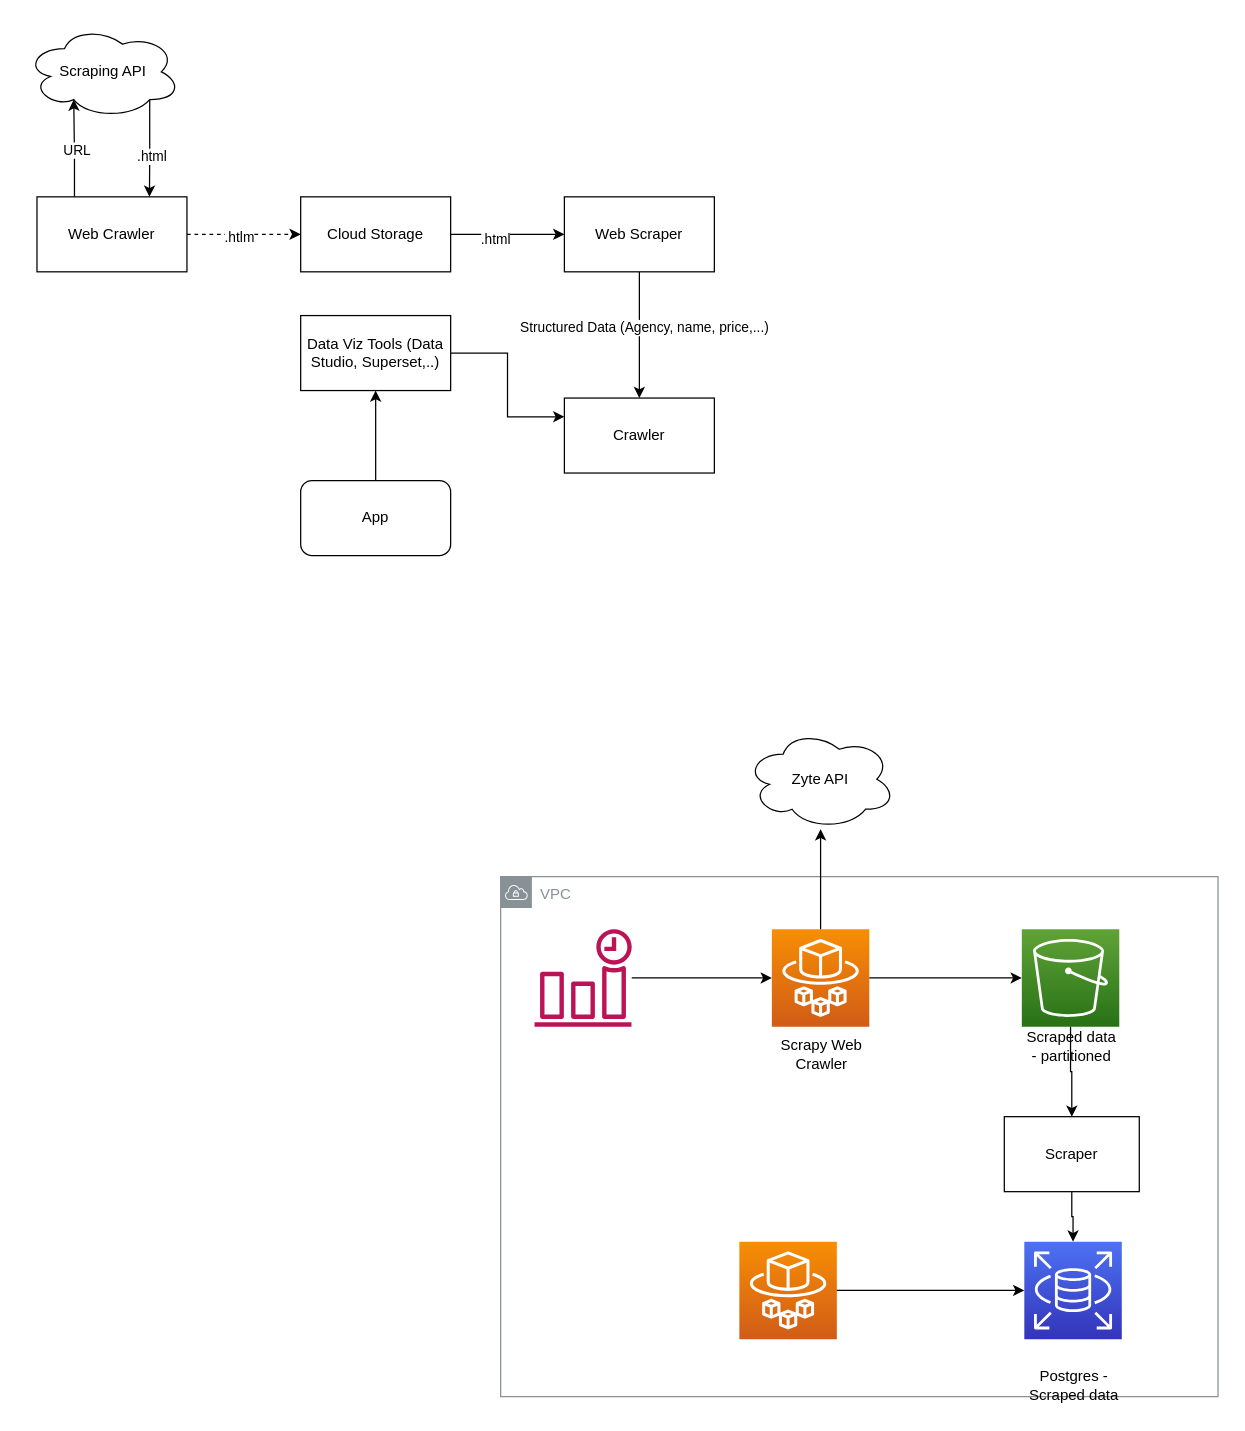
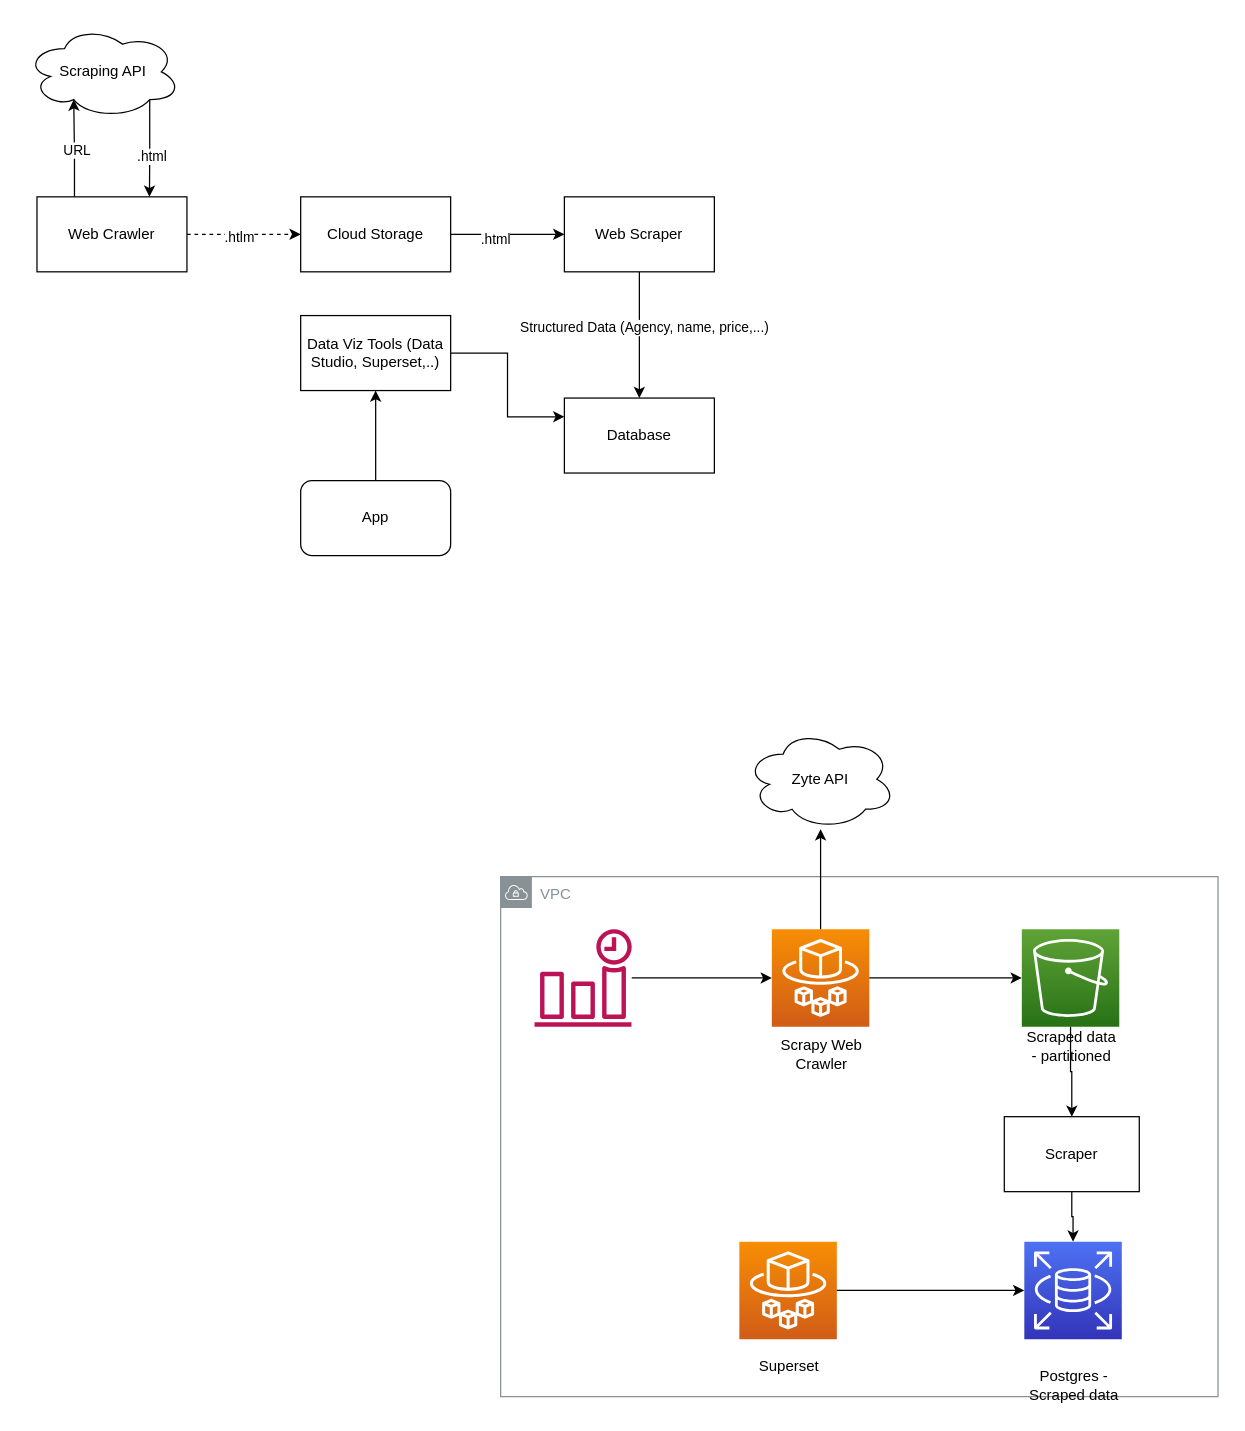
  <mxCell id="0" />
  <mxCell id="1" parent="0" />
  <mxCell id="2" value="VPC" style="outlineConnect=0;gradientColor=none;html=1;whiteSpace=wrap;fontSize=12;fontStyle=0;shape=mxgraph.aws4.group;grIcon=mxgraph.aws4.group_vpc;strokeColor=#879196;fillColor=none;verticalAlign=top;align=left;spacingLeft=30;fontColor=#879196;dashed=0;" parent="1" vertex="1"><mxGeometry x="400" y="701" width="574" height="416" as="geometry" /></mxCell>
  <mxCell id="3" value="Zyte API" style="ellipse;shape=cloud;whiteSpace=wrap;html=1;" parent="1" vertex="1"><mxGeometry x="596" y="583" width="120" height="80" as="geometry" /></mxCell>
  <mxCell id="4" value="" style="group" parent="1" vertex="1" connectable="0"><mxGeometry x="617" y="743" width="80" height="110" as="geometry" /></mxCell>
  <mxCell id="5" value="" style="points=[[0,0,0],[0.25,0,0],[0.5,0,0],[0.75,0,0],[1,0,0],[0,1,0],[0.25,1,0],[0.5,1,0],[0.75,1,0],[1,1,0],[0,0.25,0],[0,0.5,0],[0,0.75,0],[1,0.25,0],[1,0.5,0],[1,0.75,0]];outlineConnect=0;fontColor=#232F3E;gradientColor=#F78E04;gradientDirection=north;fillColor=#D05C17;strokeColor=#ffffff;dashed=0;verticalLabelPosition=bottom;verticalAlign=top;align=center;html=1;fontSize=12;fontStyle=0;aspect=fixed;shape=mxgraph.aws4.resourceIcon;resIcon=mxgraph.aws4.fargate;" parent="4" vertex="1"><mxGeometry width="78" height="78" as="geometry" /></mxCell>
  <mxCell id="6" value="&lt;div&gt;Scrapy Web Crawler&lt;br&gt;&lt;/div&gt;" style="text;html=1;strokeColor=none;fillColor=none;align=center;verticalAlign=middle;whiteSpace=wrap;rounded=0;" parent="4" vertex="1"><mxGeometry y="90" width="80" height="20" as="geometry" /></mxCell>
  <mxCell id="7" value="" style="edgeStyle=orthogonalEdgeStyle;rounded=0;orthogonalLoop=1;jettySize=auto;html=1;" parent="1" source="5" target="3" edge="1"><mxGeometry relative="1" as="geometry" /></mxCell>
  <mxCell id="8" value="" style="edgeStyle=orthogonalEdgeStyle;rounded=0;orthogonalLoop=1;jettySize=auto;html=1;entryX=0;entryY=0.5;entryDx=0;entryDy=0;entryPerimeter=0;" parent="1" source="14" target="5" edge="1"><mxGeometry relative="1" as="geometry"><mxPoint x="565.068" y="782" as="targetPoint" /></mxGeometry></mxCell>
  <mxCell id="9" value="" style="edgeStyle=orthogonalEdgeStyle;rounded=0;orthogonalLoop=1;jettySize=auto;html=1;entryX=0;entryY=0.5;entryDx=0;entryDy=0;entryPerimeter=0;" parent="1" source="5" target="11" edge="1"><mxGeometry relative="1" as="geometry"><mxPoint x="775" y="782" as="targetPoint" /></mxGeometry></mxCell>
  <mxCell id="10" value="" style="group" parent="1" vertex="1" connectable="0"><mxGeometry x="817" y="743" width="80" height="110" as="geometry" /></mxCell>
  <mxCell id="11" value="" style="points=[[0,0,0],[0.25,0,0],[0.5,0,0],[0.75,0,0],[1,0,0],[0,1,0],[0.25,1,0],[0.5,1,0],[0.75,1,0],[1,1,0],[0,0.25,0],[0,0.5,0],[0,0.75,0],[1,0.25,0],[1,0.5,0],[1,0.75,0]];outlineConnect=0;fontColor=#232F3E;gradientColor=#60A337;gradientDirection=north;fillColor=#277116;strokeColor=#ffffff;dashed=0;verticalLabelPosition=bottom;verticalAlign=top;align=center;html=1;fontSize=12;fontStyle=0;aspect=fixed;shape=mxgraph.aws4.resourceIcon;resIcon=mxgraph.aws4.s3;" parent="10" vertex="1"><mxGeometry width="78" height="78" as="geometry" /></mxCell>
  <mxCell id="12" value="Scraped data - partitioned" style="text;html=1;strokeColor=none;fillColor=none;align=center;verticalAlign=middle;whiteSpace=wrap;rounded=0;" parent="10" vertex="1"><mxGeometry y="78" width="80" height="32" as="geometry" /></mxCell>
  <mxCell id="13" value="" style="group" parent="1" vertex="1" connectable="0"><mxGeometry x="427" y="743" width="80" height="120" as="geometry" /></mxCell>
  <mxCell id="14" value="" style="outlineConnect=0;fontColor=#232F3E;gradientColor=none;fillColor=#BC1356;strokeColor=none;dashed=0;verticalLabelPosition=bottom;verticalAlign=top;align=center;html=1;fontSize=12;fontStyle=0;aspect=fixed;pointerEvents=1;shape=mxgraph.aws4.event_time_based;" parent="13" vertex="1"><mxGeometry width="78" height="78" as="geometry" /></mxCell>
  <mxCell id="15" value="&lt;div&gt;Postgres - Scraped data&lt;/div&gt;" style="text;html=1;strokeColor=none;fillColor=none;align=center;verticalAlign=middle;whiteSpace=wrap;rounded=0;" parent="1" vertex="1"><mxGeometry x="821" y="1093" width="76" height="30" as="geometry" /></mxCell>
  <mxCell id="16" value="" style="points=[[0,0,0],[0.25,0,0],[0.5,0,0],[0.75,0,0],[1,0,0],[0,1,0],[0.25,1,0],[0.5,1,0],[0.75,1,0],[1,1,0],[0,0.25,0],[0,0.5,0],[0,0.75,0],[1,0.25,0],[1,0.5,0],[1,0.75,0]];outlineConnect=0;fontColor=#232F3E;gradientColor=#4D72F3;gradientDirection=north;fillColor=#3334B9;strokeColor=#ffffff;dashed=0;verticalLabelPosition=bottom;verticalAlign=top;align=center;html=1;fontSize=12;fontStyle=0;aspect=fixed;shape=mxgraph.aws4.resourceIcon;resIcon=mxgraph.aws4.rds;" parent="1" vertex="1"><mxGeometry x="819" y="993" width="78" height="78" as="geometry" /></mxCell>
  <mxCell id="17" value="" style="edgeStyle=orthogonalEdgeStyle;rounded=0;orthogonalLoop=1;jettySize=auto;html=1;" parent="1" source="18" target="16" edge="1"><mxGeometry relative="1" as="geometry" /></mxCell>
  <mxCell id="18" value="Scraper" style="rounded=0;whiteSpace=wrap;html=1;" parent="1" vertex="1"><mxGeometry x="803" y="893" width="108" height="60" as="geometry" /></mxCell>
  <mxCell id="19" value="" style="edgeStyle=orthogonalEdgeStyle;rounded=0;orthogonalLoop=1;jettySize=auto;html=1;" parent="1" source="11" target="18" edge="1"><mxGeometry relative="1" as="geometry" /></mxCell>
  <mxCell id="20" value="" style="group" parent="1" vertex="1" connectable="0"><mxGeometry x="591" y="993" width="80" height="110" as="geometry" /></mxCell>
  <mxCell id="21" value="" style="points=[[0,0,0],[0.25,0,0],[0.5,0,0],[0.75,0,0],[1,0,0],[0,1,0],[0.25,1,0],[0.5,1,0],[0.75,1,0],[1,1,0],[0,0.25,0],[0,0.5,0],[0,0.75,0],[1,0.25,0],[1,0.5,0],[1,0.75,0]];outlineConnect=0;fontColor=#232F3E;gradientColor=#F78E04;gradientDirection=north;fillColor=#D05C17;strokeColor=#ffffff;dashed=0;verticalLabelPosition=bottom;verticalAlign=top;align=center;html=1;fontSize=12;fontStyle=0;aspect=fixed;shape=mxgraph.aws4.resourceIcon;resIcon=mxgraph.aws4.fargate;" parent="20" vertex="1"><mxGeometry width="78" height="78" as="geometry" /></mxCell>
+ <mxCell id="22" value="&lt;div&gt;Superset&lt;/div&gt;" style="text;html=1;strokeColor=none;fillColor=none;align=center;verticalAlign=middle;whiteSpace=wrap;rounded=0;" parent="20" vertex="1"><mxGeometry y="90" width="80" height="20" as="geometry" /></mxCell>
  <mxCell id="23" style="edgeStyle=orthogonalEdgeStyle;rounded=0;orthogonalLoop=1;jettySize=auto;html=1;exitX=1;exitY=0.5;exitDx=0;exitDy=0;exitPerimeter=0;" parent="1" source="21" target="16" edge="1"><mxGeometry relative="1" as="geometry" /></mxCell>
  <mxCell id="24" value="" style="edgeStyle=orthogonalEdgeStyle;rounded=0;orthogonalLoop=1;jettySize=auto;html=1;dashed=1;" edge="1" parent="1" source="28" target="34"><mxGeometry relative="1" as="geometry" /></mxCell>
  <mxCell id="25" value=".htlm" style="edgeLabel;html=1;align=center;verticalAlign=middle;resizable=0;points=[];" vertex="1" connectable="0" parent="24"><mxGeometry x="-0.099" y="-2" relative="1" as="geometry"><mxPoint as="offset" /></mxGeometry></mxCell>
  <mxCell id="26" style="edgeStyle=orthogonalEdgeStyle;rounded=0;orthogonalLoop=1;jettySize=auto;html=1;exitX=0.25;exitY=0;exitDx=0;exitDy=0;entryX=0.31;entryY=0.8;entryDx=0;entryDy=0;entryPerimeter=0;startArrow=none;startFill=0;endArrow=classic;endFill=1;" edge="1" parent="1" source="28" target="31"><mxGeometry relative="1" as="geometry" /></mxCell>
  <mxCell id="27" value="URL" style="edgeLabel;html=1;align=center;verticalAlign=middle;resizable=0;points=[];" vertex="1" connectable="0" parent="26"><mxGeometry x="-0.041" y="-2" relative="1" as="geometry"><mxPoint as="offset" /></mxGeometry></mxCell>
  <mxCell id="28" value="Web Crawler" style="rounded=0;whiteSpace=wrap;html=1;" vertex="1" parent="1"><mxGeometry x="29" y="157" width="120" height="60" as="geometry" /></mxCell>
  <mxCell id="29" style="edgeStyle=orthogonalEdgeStyle;rounded=0;orthogonalLoop=1;jettySize=auto;html=1;exitX=0.8;exitY=0.8;exitDx=0;exitDy=0;exitPerimeter=0;entryX=0.75;entryY=0;entryDx=0;entryDy=0;startArrow=none;startFill=0;endArrow=classic;endFill=1;" edge="1" parent="1" source="31" target="28"><mxGeometry relative="1" as="geometry" /></mxCell>
  <mxCell id="30" value=".html" style="edgeLabel;html=1;align=center;verticalAlign=middle;resizable=0;points=[];" vertex="1" connectable="0" parent="29"><mxGeometry x="-0.005" y="1" relative="1" as="geometry"><mxPoint y="6" as="offset" /></mxGeometry></mxCell>
  <mxCell id="31" value="Scraping API" style="ellipse;shape=cloud;whiteSpace=wrap;html=1;" vertex="1" parent="1"><mxGeometry x="20" y="20" width="124" height="74" as="geometry" /></mxCell>
  <mxCell id="32" value="" style="edgeStyle=orthogonalEdgeStyle;rounded=0;orthogonalLoop=1;jettySize=auto;html=1;" edge="1" parent="1" source="34" target="37"><mxGeometry relative="1" as="geometry" /></mxCell>
  <mxCell id="33" value=".html" style="edgeLabel;html=1;align=center;verticalAlign=middle;resizable=0;points=[];" vertex="1" connectable="0" parent="32"><mxGeometry x="-0.231" y="-3" relative="1" as="geometry"><mxPoint as="offset" /></mxGeometry></mxCell>
  <mxCell id="34" value="Cloud Storage" style="rounded=0;whiteSpace=wrap;html=1;" vertex="1" parent="1"><mxGeometry x="240" y="157" width="120" height="60" as="geometry" /></mxCell>
  <mxCell id="35" style="edgeStyle=orthogonalEdgeStyle;rounded=0;orthogonalLoop=1;jettySize=auto;html=1;" edge="1" parent="1" source="37" target="38"><mxGeometry relative="1" as="geometry" /></mxCell>
  <mxCell id="36" value="&lt;div&gt;Structured Data (Agency, name, price,...)&lt;/div&gt;" style="edgeLabel;html=1;align=center;verticalAlign=middle;resizable=0;points=[];" vertex="1" connectable="0" parent="35"><mxGeometry x="-0.129" y="3" relative="1" as="geometry"><mxPoint as="offset" /></mxGeometry></mxCell>
  <mxCell id="37" value="Web Scraper" style="rounded=0;whiteSpace=wrap;html=1;" vertex="1" parent="1"><mxGeometry x="451" y="157" width="120" height="60" as="geometry" /></mxCell>
- <mxCell id="38" value="Crawler" style="rounded=0;whiteSpace=wrap;html=1;" vertex="1" parent="1"><mxGeometry x="451" y="318" width="120" height="60" as="geometry" /></mxCell>
+ <mxCell id="38" value="Database" style="rounded=0;whiteSpace=wrap;html=1;" vertex="1" parent="1"><mxGeometry x="451" y="318" width="120" height="60" as="geometry" /></mxCell>
  <mxCell id="39" style="edgeStyle=orthogonalEdgeStyle;rounded=0;orthogonalLoop=1;jettySize=auto;html=1;" edge="1" parent="1" source="40" target="42"><mxGeometry relative="1" as="geometry" /></mxCell>
  <mxCell id="40" value="&lt;div&gt;App&lt;/div&gt;" style="whiteSpace=wrap;html=1;rounded=1;" vertex="1" parent="1"><mxGeometry x="240" y="384" width="120" height="60" as="geometry" /></mxCell>
  <mxCell id="41" style="edgeStyle=orthogonalEdgeStyle;rounded=0;orthogonalLoop=1;jettySize=auto;html=1;entryX=0;entryY=0.25;entryDx=0;entryDy=0;" edge="1" parent="1" source="42" target="38"><mxGeometry relative="1" as="geometry" /></mxCell>
  <mxCell id="42" value="Data Viz Tools (Data Studio, Superset,..)" style="rounded=0;whiteSpace=wrap;html=1;" vertex="1" parent="1"><mxGeometry x="240" y="252" width="120" height="60" as="geometry" /></mxCell>
